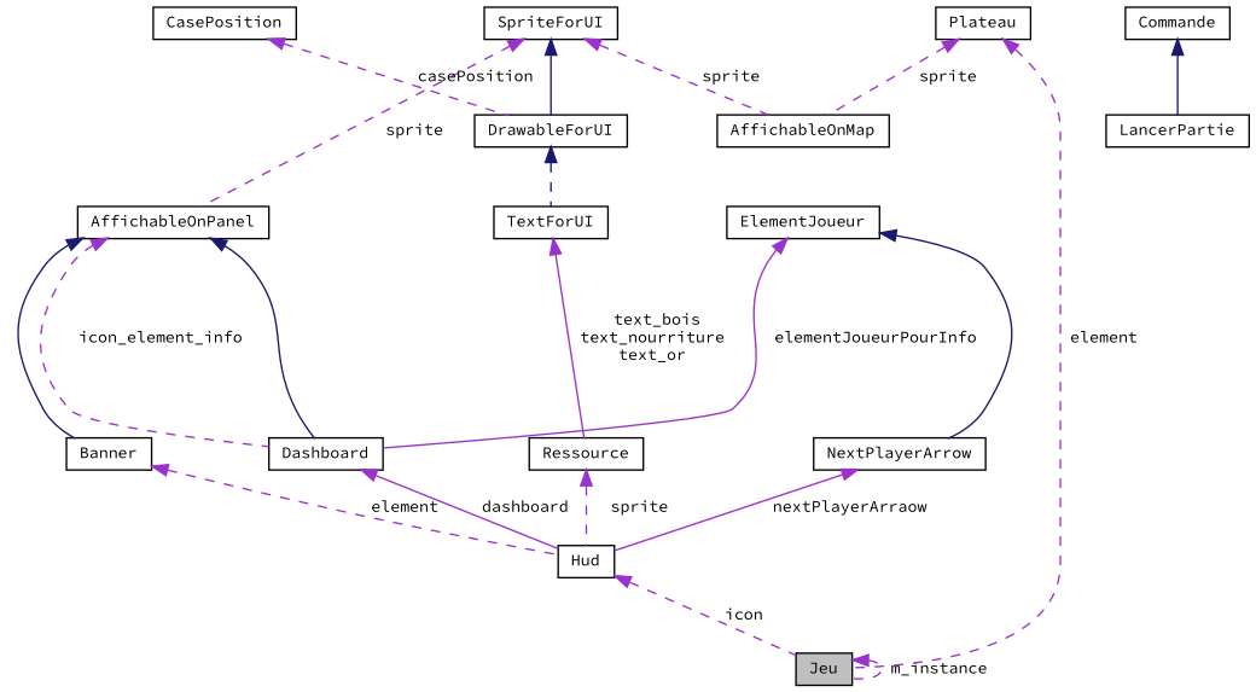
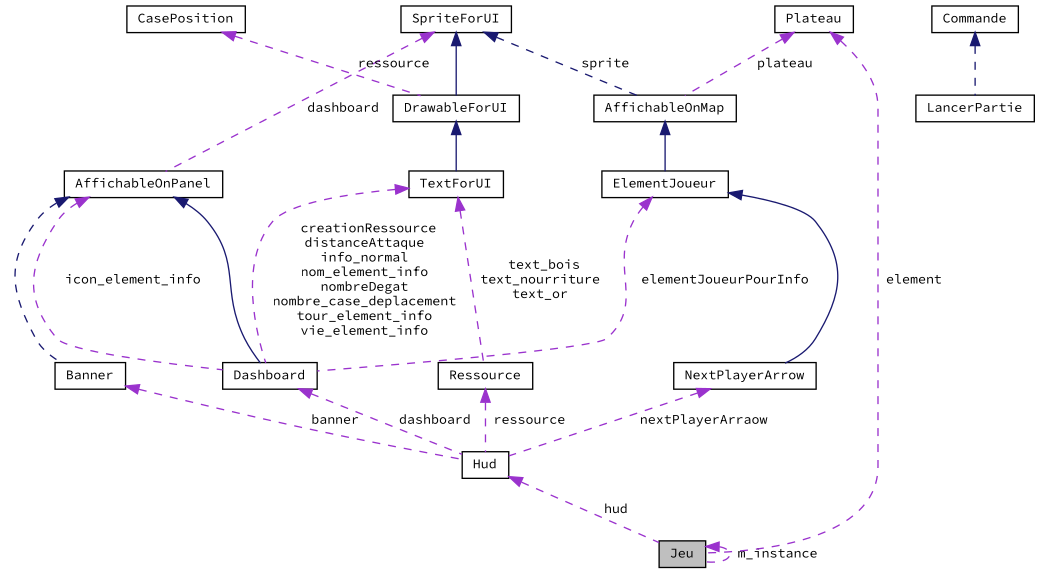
  digraph {
    fontname="Source Code Pro"
    node [color=black fillcolor=white fontname="Source Code Pro" fontsize=10 shape=record style=filled]
    edge [color=darkorchid3 dir=back fontname="Source Code Pro" fontsize=10 labelfontname=Helvetica labelfontsize=10 style=dashed]
    n1 [fillcolor=grey75 fontcolor=black height=0.2 label=Jeu width=0.4]
    n2 [height=0.2 label=Hud width=0.4]
    n3 [height=0.2 label=Dashboard width=0.4]
    n4 [height=0.2 label=AffichableOnPanel width=0.4]
    n5 [height=0.2 label=Banner width=0.4]
    n6 [height=0.2 label=Commande width=0.4]
    n7 [height=0.2 label=LancerPartie width=0.4]
    n8 [height=0.2 label=Ressource width=0.4]
    n9 [height=0.2 label=SpriteForUI width=0.4]
    n10 [height=0.2 label=AffichableOnMap width=0.4]
    n11 [height=0.2 label=DrawableForUI width=0.4]
    n12 [height=0.2 label=ElementJoueur width=0.4]
    n13 [height=0.2 label=TextForUI width=0.4]
    n14 [height=0.2 label=CasePosition width=0.4]
    n15 [height=0.2 label=NextPlayerArrow width=0.4]
    n16 [height=0.2 label=Plateau width=0.4]
    n1 -> n1 [label=" m_instance"]
-   n2 -> n1 [label=" icon"]
-   n3 -> n2 [label=" dashboard" style=solid]
+   n2 -> n1 [label=" hud"]
+   n3 -> n2 [label=" dashboard"]
    n4 -> n3 [color=midnightblue style=solid]
    n4 -> n3 [label=" icon_element_info"]
-   n4 -> n5 [color=midnightblue style=solid]
-   n5 -> n2 [label=" element"]
-   n6 -> n7 [color=midnightblue style=solid]
-   n8 -> n2 [label=" sprite"]
-   n9 -> n4 [label=" sprite"]
-   n9 -> n10 [label=" sprite"]
+   n4 -> n5 [color=midnightblue]
+   n5 -> n2 [label=" banner"]
+   n6 -> n7 [color=midnightblue]
+   n8 -> n2 [label=" ressource"]
+   n9 -> n4 [label=" dashboard"]
+   n9 -> n10 [color=midnightblue label=" sprite"]
    n9 -> n11 [color=midnightblue style=solid]
-   n11 -> n13 [color=midnightblue]
-   n12 -> n3 [label=" elementJoueurPourInfo" style=solid]
+   n10 -> n12 [color=midnightblue style=solid]
+   n11 -> n13 [color=midnightblue style=solid]
+   n12 -> n3 [label=" elementJoueurPourInfo"]
    n12 -> n15 [color=midnightblue style=solid]
-   n13 -> n8 [label=" text_bois\ntext_nourriture\ntext_or" style=solid]
-   n14 -> n11 [label=" casePosition"]
-   n15 -> n2 [label=" nextPlayerArraow" style=solid]
+   n13 -> n3 [label=" creationRessource\ndistanceAttaque\ninfo_normal\nnom_element_info\nnombreDegat\nnombre_case_deplacement\ntour_element_info\nvie_element_info"]
+   n13 -> n8 [label=" text_bois\ntext_nourriture\ntext_or"]
+   n14 -> n11 [label=" ressource"]
+   n15 -> n2 [label=" nextPlayerArraow"]
    n16 -> n1 [label=" element"]
-   n16 -> n10 [label=" sprite"]
+   n16 -> n10 [label=" plateau"]
  }
